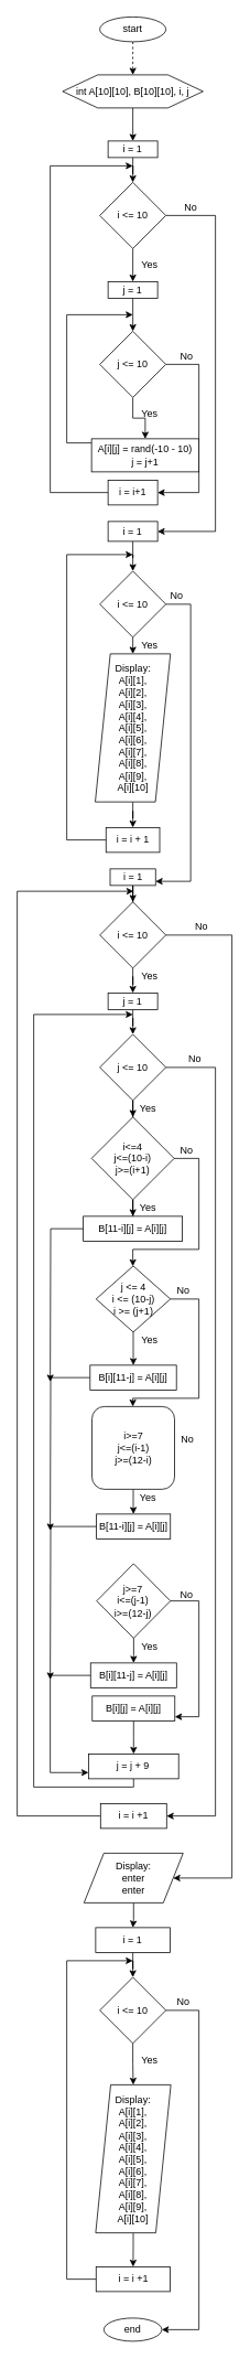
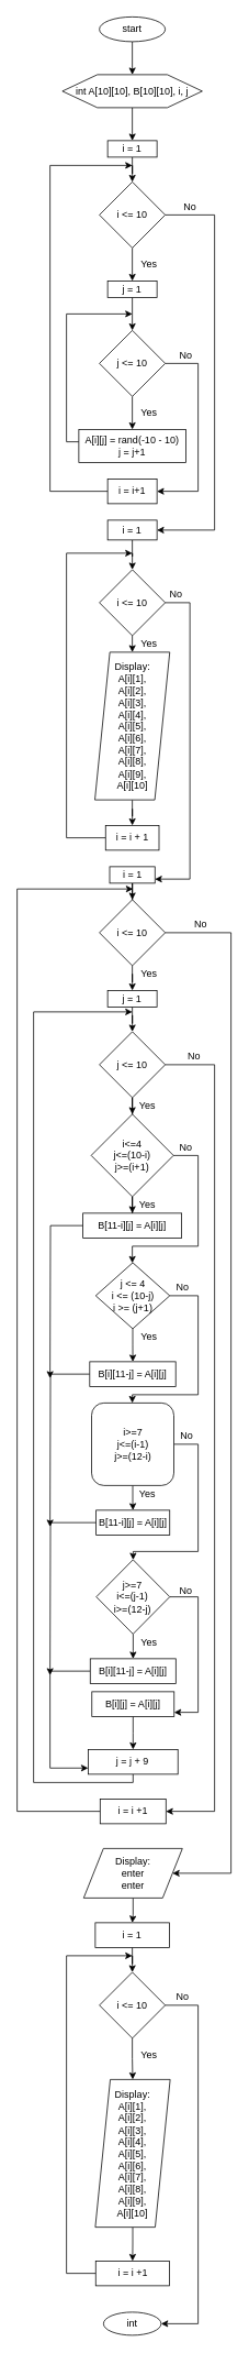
  <mxCell id="0" />
  <mxCell id="1" parent="0" />
- <mxCell id="2" style="edgeStyle=orthogonalEdgeStyle;rounded=0;orthogonalLoop=1;jettySize=auto;html=1;dashed=1;" edge="1" parent="1" source="3" target="5"><mxGeometry relative="1" as="geometry"><mxPoint x="160" y="80" as="targetPoint" /></mxGeometry></mxCell>
+ <mxCell id="2" style="edgeStyle=orthogonalEdgeStyle;rounded=0;orthogonalLoop=1;jettySize=auto;html=1;" edge="1" parent="1" source="3" target="5"><mxGeometry relative="1" as="geometry"><mxPoint x="160" y="80" as="targetPoint" /></mxGeometry></mxCell>
  <mxCell id="3" value="start" style="ellipse;whiteSpace=wrap;html=1;" vertex="1" parent="1"><mxGeometry x="120" y="20" width="80" height="30" as="geometry" /></mxCell>
  <mxCell id="4" style="edgeStyle=orthogonalEdgeStyle;rounded=0;orthogonalLoop=1;jettySize=auto;html=1;" edge="1" parent="1" source="5" target="7"><mxGeometry relative="1" as="geometry"><mxPoint x="160" y="190" as="targetPoint" /></mxGeometry></mxCell>
  <mxCell id="5" value="int A[10][10], B[10][10], i, j" style="shape=hexagon;perimeter=hexagonPerimeter2;whiteSpace=wrap;html=1;" vertex="1" parent="1"><mxGeometry x="75" y="90" width="170" height="40" as="geometry" /></mxCell>
  <mxCell id="6" style="edgeStyle=orthogonalEdgeStyle;rounded=0;orthogonalLoop=1;jettySize=auto;html=1;" edge="1" parent="1" source="7" target="10"><mxGeometry relative="1" as="geometry"><mxPoint x="160" y="220" as="targetPoint" /></mxGeometry></mxCell>
  <mxCell id="7" value="i = 1" style="rounded=0;whiteSpace=wrap;html=1;" vertex="1" parent="1"><mxGeometry x="130" y="170" width="60" height="20" as="geometry" /></mxCell>
  <mxCell id="8" style="edgeStyle=orthogonalEdgeStyle;rounded=0;orthogonalLoop=1;jettySize=auto;html=1;exitX=0.5;exitY=1;exitDx=0;exitDy=0;entryX=0.5;entryY=0;entryDx=0;entryDy=0;" edge="1" parent="1" source="10" target="13"><mxGeometry relative="1" as="geometry"><mxPoint x="160" y="330" as="targetPoint" /><Array as="points" /></mxGeometry></mxCell>
  <mxCell id="9" style="edgeStyle=orthogonalEdgeStyle;rounded=0;orthogonalLoop=1;jettySize=auto;html=1;" edge="1" parent="1" source="10" target="24"><mxGeometry relative="1" as="geometry"><mxPoint x="280" y="666" as="targetPoint" /><Array as="points"><mxPoint x="260" y="260" /><mxPoint x="260" y="642" /></Array></mxGeometry></mxCell>
  <mxCell id="10" value="i &amp;lt;= 10" style="rhombus;whiteSpace=wrap;html=1;" vertex="1" parent="1"><mxGeometry x="120" y="220" width="80" height="80" as="geometry" /></mxCell>
  <mxCell id="11" value="Yes" style="text;html=1;align=center;verticalAlign=middle;resizable=0;points=[];autosize=1;" vertex="1" parent="1"><mxGeometry x="160" y="310" width="40" height="20" as="geometry" /></mxCell>
  <mxCell id="12" style="edgeStyle=orthogonalEdgeStyle;rounded=0;orthogonalLoop=1;jettySize=auto;html=1;" edge="1" parent="1" source="13" target="16"><mxGeometry relative="1" as="geometry"><mxPoint x="160" y="380" as="targetPoint" /></mxGeometry></mxCell>
  <mxCell id="13" value="j = 1" style="rounded=0;whiteSpace=wrap;html=1;" vertex="1" parent="1"><mxGeometry x="130" y="340" width="60" height="20" as="geometry" /></mxCell>
  <mxCell id="14" style="edgeStyle=orthogonalEdgeStyle;rounded=0;orthogonalLoop=1;jettySize=auto;html=1;" edge="1" parent="1" source="16" target="18"><mxGeometry relative="1" as="geometry"><mxPoint x="160" y="490" as="targetPoint" /></mxGeometry></mxCell>
  <mxCell id="15" style="edgeStyle=orthogonalEdgeStyle;rounded=0;orthogonalLoop=1;jettySize=auto;html=1;" edge="1" parent="1" source="16" target="22"><mxGeometry relative="1" as="geometry"><mxPoint x="240" y="600" as="targetPoint" /><Array as="points"><mxPoint x="240" y="440" /><mxPoint x="240" y="595" /></Array></mxGeometry></mxCell>
  <mxCell id="16" value="j &amp;lt;= 10" style="rhombus;whiteSpace=wrap;html=1;" vertex="1" parent="1"><mxGeometry x="120" y="400" width="80" height="80" as="geometry" /></mxCell>
  <mxCell id="17" style="edgeStyle=orthogonalEdgeStyle;rounded=0;orthogonalLoop=1;jettySize=auto;html=1;" edge="1" parent="1" source="18"><mxGeometry relative="1" as="geometry"><mxPoint x="160" y="380" as="targetPoint" /><Array as="points"><mxPoint x="80" y="535" /><mxPoint x="80" y="380" /></Array></mxGeometry></mxCell>
- <mxCell id="18" value="A[i][j] = rand(-10 - 10)&lt;br&gt;j = j+1" style="rounded=0;whiteSpace=wrap;html=1;" vertex="1" parent="1"><mxGeometry x="110" y="530" width="130" height="40" as="geometry" /></mxCell>
+ <mxCell id="18" value="A[i][j] = rand(-10 - 10)&lt;br&gt;j = j+1" style="rounded=0;whiteSpace=wrap;html=1;" vertex="1" parent="1"><mxGeometry x="95" y="520" width="130" height="40" as="geometry" /></mxCell>
  <mxCell id="19" value="Yes" style="text;html=1;align=center;verticalAlign=middle;resizable=0;points=[];autosize=1;" vertex="1" parent="1"><mxGeometry x="160" y="490" width="40" height="20" as="geometry" /></mxCell>
  <mxCell id="20" value="No" style="text;html=1;align=center;verticalAlign=middle;resizable=0;points=[];autosize=1;" vertex="1" parent="1"><mxGeometry x="210" y="420" width="30" height="20" as="geometry" /></mxCell>
  <mxCell id="21" style="edgeStyle=orthogonalEdgeStyle;rounded=0;orthogonalLoop=1;jettySize=auto;html=1;" edge="1" parent="1" source="22"><mxGeometry relative="1" as="geometry"><mxPoint x="160" y="200" as="targetPoint" /><Array as="points"><mxPoint x="60" y="595" /><mxPoint x="60" y="200" /></Array></mxGeometry></mxCell>
  <mxCell id="22" value="i = i+1" style="rounded=0;whiteSpace=wrap;html=1;" vertex="1" parent="1"><mxGeometry x="130" y="580" width="60" height="30" as="geometry" /></mxCell>
  <mxCell id="23" style="edgeStyle=orthogonalEdgeStyle;rounded=0;orthogonalLoop=1;jettySize=auto;html=1;" edge="1" parent="1" source="24" target="28"><mxGeometry relative="1" as="geometry"><mxPoint x="160" y="700" as="targetPoint" /></mxGeometry></mxCell>
  <mxCell id="24" value="i = 1" style="rounded=0;whiteSpace=wrap;html=1;" vertex="1" parent="1"><mxGeometry x="130" y="630" width="60" height="24" as="geometry" /></mxCell>
  <mxCell id="25" value="No" style="text;html=1;align=center;verticalAlign=middle;resizable=0;points=[];autosize=1;" vertex="1" parent="1"><mxGeometry x="215" y="240" width="30" height="20" as="geometry" /></mxCell>
  <mxCell id="26" style="edgeStyle=orthogonalEdgeStyle;rounded=0;orthogonalLoop=1;jettySize=auto;html=1;exitX=0.5;exitY=1;exitDx=0;exitDy=0;entryX=0.5;entryY=0;entryDx=0;entryDy=0;" edge="1" parent="1" source="28" target="41"><mxGeometry relative="1" as="geometry"><mxPoint x="159" y="791" as="targetPoint" /></mxGeometry></mxCell>
  <mxCell id="27" style="edgeStyle=orthogonalEdgeStyle;rounded=0;orthogonalLoop=1;jettySize=auto;html=1;" edge="1" parent="1" source="28" target="46"><mxGeometry relative="1" as="geometry"><mxPoint x="230" y="1040" as="targetPoint" /><Array as="points"><mxPoint x="230" y="730" /><mxPoint x="230" y="1065" /></Array></mxGeometry></mxCell>
  <mxCell id="28" value="i &amp;lt;= 10" style="rhombus;whiteSpace=wrap;html=1;" vertex="1" parent="1"><mxGeometry x="120" y="690" width="80" height="80" as="geometry" /></mxCell>
  <mxCell id="29" style="edgeStyle=orthogonalEdgeStyle;rounded=0;orthogonalLoop=1;jettySize=auto;html=1;" edge="1" parent="1" source="30" target="33"><mxGeometry relative="1" as="geometry"><mxPoint x="160" y="850" as="targetPoint" /></mxGeometry></mxCell>
  <mxCell id="30" value="j = 1" style="rounded=0;whiteSpace=wrap;html=1;" vertex="1" parent="1"><mxGeometry x="130" y="1200" width="60" height="20" as="geometry" /></mxCell>
  <mxCell id="31" style="edgeStyle=orthogonalEdgeStyle;rounded=0;orthogonalLoop=1;jettySize=auto;html=1;" edge="1" parent="1" source="33" target="37"><mxGeometry relative="1" as="geometry"><mxPoint x="160" y="970" as="targetPoint" /></mxGeometry></mxCell>
  <mxCell id="32" style="edgeStyle=orthogonalEdgeStyle;rounded=0;orthogonalLoop=1;jettySize=auto;html=1;" edge="1" parent="1" source="33" target="80"><mxGeometry relative="1" as="geometry"><mxPoint x="260" y="2209" as="targetPoint" /><Array as="points"><mxPoint x="260" y="1290" /><mxPoint x="260" y="2195" /></Array></mxGeometry></mxCell>
  <mxCell id="33" value="j &amp;lt;= 10" style="rhombus;whiteSpace=wrap;html=1;" vertex="1" parent="1"><mxGeometry x="120" y="1250" width="80" height="80" as="geometry" /></mxCell>
  <mxCell id="34" value="Yes" style="text;html=1;align=center;verticalAlign=middle;resizable=0;points=[];autosize=1;" vertex="1" parent="1"><mxGeometry x="157.5" y="1330" width="40" height="20" as="geometry" /></mxCell>
  <mxCell id="35" style="edgeStyle=orthogonalEdgeStyle;rounded=0;orthogonalLoop=1;jettySize=auto;html=1;" edge="1" parent="1" source="37" target="39"><mxGeometry relative="1" as="geometry"><mxPoint x="160" y="1100" as="targetPoint" /></mxGeometry></mxCell>
  <mxCell id="36" style="edgeStyle=orthogonalEdgeStyle;rounded=0;orthogonalLoop=1;jettySize=auto;html=1;" edge="1" parent="1" source="37" target="55"><mxGeometry relative="1" as="geometry"><mxPoint x="240" y="1530" as="targetPoint" /><Array as="points"><mxPoint x="240" y="1400" /><mxPoint x="240" y="1510" /><mxPoint x="160" y="1510" /></Array></mxGeometry></mxCell>
  <mxCell id="37" value="i&amp;lt;=4&lt;br&gt;j&amp;lt;=(10-i)&lt;br&gt;j&amp;gt;=(i+1)" style="rhombus;whiteSpace=wrap;html=1;" vertex="1" parent="1"><mxGeometry x="110" y="1350" width="100" height="100" as="geometry" /></mxCell>
  <mxCell id="38" style="edgeStyle=orthogonalEdgeStyle;rounded=0;orthogonalLoop=1;jettySize=auto;html=1;" edge="1" parent="1" source="39"><mxGeometry relative="1" as="geometry"><mxPoint x="60" y="1670" as="targetPoint" /></mxGeometry></mxCell>
  <mxCell id="39" value="B[11-i][j] = A[i][j]" style="rounded=0;whiteSpace=wrap;html=1;" vertex="1" parent="1"><mxGeometry x="100" y="1470" width="120" height="30" as="geometry" /></mxCell>
  <mxCell id="40" style="edgeStyle=orthogonalEdgeStyle;rounded=0;orthogonalLoop=1;jettySize=auto;html=1;" edge="1" parent="1" source="41" target="44"><mxGeometry relative="1" as="geometry"><mxPoint x="160" y="990" as="targetPoint" /></mxGeometry></mxCell>
  <mxCell id="41" value="Display:&lt;br&gt;A[i][1],&lt;br&gt;A[i][2],&lt;br&gt;A[i][3],&lt;br&gt;A[i][4],&lt;br&gt;A[i][5],&lt;br&gt;A[i][6],&lt;br&gt;A[i][7],&lt;br&gt;A[i][8],&lt;br&gt;A[i][9],&lt;br&gt;A[i][10]" style="shape=parallelogram;perimeter=parallelogramPerimeter;whiteSpace=wrap;html=1;" vertex="1" parent="1"><mxGeometry x="114.5" y="790" width="91" height="179" as="geometry" /></mxCell>
  <mxCell id="42" value="Yes" style="text;html=1;align=center;verticalAlign=middle;resizable=0;points=[];autosize=1;" vertex="1" parent="1"><mxGeometry x="160" y="770" width="40" height="20" as="geometry" /></mxCell>
  <mxCell id="43" style="edgeStyle=orthogonalEdgeStyle;rounded=0;orthogonalLoop=1;jettySize=auto;html=1;" edge="1" parent="1" source="44"><mxGeometry relative="1" as="geometry"><mxPoint x="160" y="670" as="targetPoint" /><Array as="points"><mxPoint x="80" y="1015" /><mxPoint x="80" y="670" /></Array></mxGeometry></mxCell>
  <mxCell id="44" value="i = i + 1" style="rounded=0;whiteSpace=wrap;html=1;" vertex="1" parent="1"><mxGeometry x="127.5" y="1000" width="65" height="30" as="geometry" /></mxCell>
  <mxCell id="45" style="edgeStyle=orthogonalEdgeStyle;rounded=0;orthogonalLoop=1;jettySize=auto;html=1;" edge="1" parent="1" source="46" target="50"><mxGeometry relative="1" as="geometry"><mxPoint x="160" y="1100" as="targetPoint" /></mxGeometry></mxCell>
  <mxCell id="46" value="i = 1" style="rounded=0;whiteSpace=wrap;html=1;" vertex="1" parent="1"><mxGeometry x="132.5" y="1050" width="55" height="20" as="geometry" /></mxCell>
  <mxCell id="47" value="No" style="text;html=1;align=center;verticalAlign=middle;resizable=0;points=[];autosize=1;" vertex="1" parent="1"><mxGeometry x="197.5" y="710" width="30" height="20" as="geometry" /></mxCell>
  <mxCell id="48" style="edgeStyle=orthogonalEdgeStyle;rounded=0;orthogonalLoop=1;jettySize=auto;html=1;entryX=0.5;entryY=0;entryDx=0;entryDy=0;" edge="1" parent="1" source="50" target="30"><mxGeometry relative="1" as="geometry" /></mxCell>
  <mxCell id="49" style="edgeStyle=orthogonalEdgeStyle;rounded=0;orthogonalLoop=1;jettySize=auto;html=1;" edge="1" parent="1" source="50" target="83"><mxGeometry relative="1" as="geometry"><mxPoint x="280" y="2257" as="targetPoint" /><Array as="points"><mxPoint x="280" y="1130" /><mxPoint x="280" y="2270" /></Array></mxGeometry></mxCell>
  <mxCell id="50" value="i &amp;lt;= 10" style="rhombus;whiteSpace=wrap;html=1;" vertex="1" parent="1"><mxGeometry x="120" y="1090" width="80" height="80" as="geometry" /></mxCell>
  <mxCell id="51" value="Yes" style="text;html=1;align=center;verticalAlign=middle;resizable=0;points=[];autosize=1;" vertex="1" parent="1"><mxGeometry x="160" y="1170" width="40" height="20" as="geometry" /></mxCell>
  <mxCell id="52" value="Yes" style="text;html=1;align=center;verticalAlign=middle;resizable=0;points=[];autosize=1;" vertex="1" parent="1"><mxGeometry x="157.5" y="1450" width="40" height="20" as="geometry" /></mxCell>
  <mxCell id="53" style="edgeStyle=orthogonalEdgeStyle;rounded=0;orthogonalLoop=1;jettySize=auto;html=1;" edge="1" parent="1" source="55" target="58"><mxGeometry relative="1" as="geometry"><mxPoint x="160.5" y="1650" as="targetPoint" /></mxGeometry></mxCell>
  <mxCell id="54" style="edgeStyle=orthogonalEdgeStyle;rounded=0;orthogonalLoop=1;jettySize=auto;html=1;" edge="1" parent="1" source="55" target="63"><mxGeometry relative="1" as="geometry"><mxPoint x="240" y="1730" as="targetPoint" /><Array as="points"><mxPoint x="240" y="1570" /><mxPoint x="240" y="1690" /><mxPoint x="160" y="1690" /></Array></mxGeometry></mxCell>
  <mxCell id="55" value="j &amp;lt;= 4&lt;br&gt;i &amp;lt;= (10-j)&lt;br&gt;i &amp;gt;= (j+1)" style="rhombus;whiteSpace=wrap;html=1;" vertex="1" parent="1"><mxGeometry x="115.5" y="1530" width="90" height="80" as="geometry" /></mxCell>
  <mxCell id="56" value="Yes" style="text;html=1;align=center;verticalAlign=middle;resizable=0;points=[];autosize=1;" vertex="1" parent="1"><mxGeometry x="160" y="1610" width="40" height="20" as="geometry" /></mxCell>
  <mxCell id="57" style="edgeStyle=orthogonalEdgeStyle;rounded=0;orthogonalLoop=1;jettySize=auto;html=1;" edge="1" parent="1" source="58"><mxGeometry relative="1" as="geometry"><mxPoint x="60" y="1850" as="targetPoint" /></mxGeometry></mxCell>
  <mxCell id="58" value="B[i][11-j] = A[i][j]" style="rounded=0;whiteSpace=wrap;html=1;" vertex="1" parent="1"><mxGeometry x="108.25" y="1650" width="104.5" height="30" as="geometry" /></mxCell>
  <mxCell id="59" value="No" style="text;html=1;align=center;verticalAlign=middle;resizable=0;points=[];autosize=1;" vertex="1" parent="1"><mxGeometry x="210" y="1380" width="30" height="20" as="geometry" /></mxCell>
  <mxCell id="60" value="No" style="text;html=1;align=center;verticalAlign=middle;resizable=0;points=[];autosize=1;" vertex="1" parent="1"><mxGeometry x="205.5" y="1550" width="30" height="20" as="geometry" /></mxCell>
  <mxCell id="61" style="edgeStyle=orthogonalEdgeStyle;rounded=0;orthogonalLoop=1;jettySize=auto;html=1;" edge="1" parent="1" source="63" target="66"><mxGeometry relative="1" as="geometry"><mxPoint x="160.5" y="1840" as="targetPoint" /></mxGeometry></mxCell>
+ <mxCell id="62" style="edgeStyle=orthogonalEdgeStyle;rounded=0;orthogonalLoop=1;jettySize=auto;html=1;" edge="1" parent="1" source="63" target="69"><mxGeometry relative="1" as="geometry"><mxPoint x="240" y="1910" as="targetPoint" /><Array as="points"><mxPoint x="240" y="1750" /><mxPoint x="240" y="1880" /><mxPoint x="161" y="1880" /></Array></mxGeometry></mxCell>
  <mxCell id="63" value="i&amp;gt;=7&lt;br&gt;j&amp;lt;=(i-1)&lt;br&gt;j&amp;gt;=(12-i)" style="whiteSpace=wrap;html=1;rounded=1;" vertex="1" parent="1"><mxGeometry x="110.5" y="1700" width="100" height="100" as="geometry" /></mxCell>
  <mxCell id="64" value="Yes" style="text;html=1;align=center;verticalAlign=middle;resizable=0;points=[];autosize=1;" vertex="1" parent="1"><mxGeometry x="157.5" y="1800" width="40" height="20" as="geometry" /></mxCell>
  <mxCell id="65" style="edgeStyle=orthogonalEdgeStyle;rounded=0;orthogonalLoop=1;jettySize=auto;html=1;" edge="1" parent="1" source="66"><mxGeometry relative="1" as="geometry"><mxPoint x="60" y="2030" as="targetPoint" /></mxGeometry></mxCell>
  <mxCell id="66" value="B[11-i][j] = A[i][j]" style="rounded=0;whiteSpace=wrap;html=1;" vertex="1" parent="1"><mxGeometry x="116" y="1830" width="89.5" height="30" as="geometry" /></mxCell>
  <mxCell id="67" style="edgeStyle=orthogonalEdgeStyle;rounded=0;orthogonalLoop=1;jettySize=auto;html=1;" edge="1" parent="1" source="69" target="73"><mxGeometry relative="1" as="geometry"><mxPoint x="160.875" y="2020" as="targetPoint" /></mxGeometry></mxCell>
  <mxCell id="68" style="edgeStyle=orthogonalEdgeStyle;rounded=0;orthogonalLoop=1;jettySize=auto;html=1;" edge="1" parent="1" source="69" target="76"><mxGeometry relative="1" as="geometry"><mxPoint x="240" y="2116" as="targetPoint" /><Array as="points"><mxPoint x="240" y="1935" /><mxPoint x="240" y="2075" /></Array></mxGeometry></mxCell>
  <mxCell id="69" value="j&amp;gt;=7&lt;br&gt;i&amp;lt;=(j-1)&lt;br&gt;i&amp;gt;=(12-j)" style="rhombus;whiteSpace=wrap;html=1;" vertex="1" parent="1"><mxGeometry x="116.25" y="1890" width="89.25" height="90" as="geometry" /></mxCell>
  <mxCell id="70" value="No" style="text;html=1;align=center;verticalAlign=middle;resizable=0;points=[];autosize=1;" vertex="1" parent="1"><mxGeometry x="210.5" y="1730" width="30" height="20" as="geometry" /></mxCell>
  <mxCell id="71" value="Yes" style="text;html=1;align=center;verticalAlign=middle;resizable=0;points=[];autosize=1;" vertex="1" parent="1"><mxGeometry x="160" y="1980" width="40" height="20" as="geometry" /></mxCell>
  <mxCell id="72" style="edgeStyle=orthogonalEdgeStyle;rounded=0;orthogonalLoop=1;jettySize=auto;html=1;entryX=0;entryY=0.75;entryDx=0;entryDy=0;" edge="1" parent="1" source="73" target="78"><mxGeometry relative="1" as="geometry"><mxPoint x="107" y="2200" as="targetPoint" /><Array as="points"><mxPoint x="60" y="2025" /><mxPoint x="60" y="2143" /></Array></mxGeometry></mxCell>
  <mxCell id="73" value="B[i][11-j] = A[i][j]" style="rounded=0;whiteSpace=wrap;html=1;" vertex="1" parent="1"><mxGeometry x="108.84" y="2010" width="104.06" height="30" as="geometry" /></mxCell>
  <mxCell id="74" value="No" style="text;html=1;align=center;verticalAlign=middle;resizable=0;points=[];autosize=1;" vertex="1" parent="1"><mxGeometry x="210" y="1918" width="30" height="20" as="geometry" /></mxCell>
  <mxCell id="75" style="edgeStyle=orthogonalEdgeStyle;rounded=0;orthogonalLoop=1;jettySize=auto;html=1;" edge="1" parent="1" source="76" target="78"><mxGeometry relative="1" as="geometry"><mxPoint x="155" y="2170" as="targetPoint" /></mxGeometry></mxCell>
  <mxCell id="76" value="B[i][j] = A[i][j]" style="rounded=0;whiteSpace=wrap;html=1;" vertex="1" parent="1"><mxGeometry x="110.88" y="2050" width="100" height="30" as="geometry" /></mxCell>
  <mxCell id="77" style="edgeStyle=orthogonalEdgeStyle;rounded=0;orthogonalLoop=1;jettySize=auto;html=1;" edge="1" parent="1" source="78"><mxGeometry relative="1" as="geometry"><mxPoint x="160" y="1226" as="targetPoint" /><Array as="points"><mxPoint x="161" y="2160" /><mxPoint x="40" y="2160" /><mxPoint x="40" y="1226" /></Array></mxGeometry></mxCell>
  <mxCell id="78" value="j = j + 9" style="rounded=0;whiteSpace=wrap;html=1;" vertex="1" parent="1"><mxGeometry x="106.32" y="2120" width="109.12" height="30" as="geometry" /></mxCell>
  <mxCell id="79" style="edgeStyle=orthogonalEdgeStyle;rounded=0;orthogonalLoop=1;jettySize=auto;html=1;" edge="1" parent="1" source="80"><mxGeometry relative="1" as="geometry"><mxPoint x="160.88" y="1077" as="targetPoint" /><Array as="points"><mxPoint x="20" y="2195" /><mxPoint x="20" y="1077" /></Array></mxGeometry></mxCell>
  <mxCell id="80" value="i = i +1" style="rounded=0;whiteSpace=wrap;html=1;" vertex="1" parent="1"><mxGeometry x="120.88" y="2180" width="80" height="30" as="geometry" /></mxCell>
  <mxCell id="81" value="No" style="text;html=1;align=center;verticalAlign=middle;resizable=0;points=[];autosize=1;" vertex="1" parent="1"><mxGeometry x="220" y="1270" width="30" height="20" as="geometry" /></mxCell>
  <mxCell id="82" style="edgeStyle=orthogonalEdgeStyle;rounded=0;orthogonalLoop=1;jettySize=auto;html=1;" edge="1" parent="1" source="83" target="86"><mxGeometry relative="1" as="geometry"><mxPoint x="160.88" y="2340" as="targetPoint" /></mxGeometry></mxCell>
  <mxCell id="83" value="Display:&lt;br&gt;enter&lt;br&gt;enter" style="shape=parallelogram;perimeter=parallelogramPerimeter;whiteSpace=wrap;html=1;" vertex="1" parent="1"><mxGeometry x="100.88" y="2240" width="120" height="60" as="geometry" /></mxCell>
  <mxCell id="84" value="No" style="text;html=1;align=center;verticalAlign=middle;resizable=0;points=[];autosize=1;" vertex="1" parent="1"><mxGeometry x="227.5" y="1110" width="30" height="20" as="geometry" /></mxCell>
  <mxCell id="85" style="edgeStyle=orthogonalEdgeStyle;rounded=0;orthogonalLoop=1;jettySize=auto;html=1;" edge="1" parent="1" source="86" target="89"><mxGeometry relative="1" as="geometry"><mxPoint x="160" y="2400" as="targetPoint" /></mxGeometry></mxCell>
  <mxCell id="86" value="i = 1" style="rounded=0;whiteSpace=wrap;html=1;" vertex="1" parent="1"><mxGeometry x="115" y="2330" width="90" height="30" as="geometry" /></mxCell>
  <mxCell id="87" style="edgeStyle=orthogonalEdgeStyle;rounded=0;orthogonalLoop=1;jettySize=auto;html=1;entryX=0.5;entryY=0;entryDx=0;entryDy=0;" edge="1" parent="1" source="89" target="92"><mxGeometry relative="1" as="geometry"><mxPoint x="160" y="2520" as="targetPoint" /></mxGeometry></mxCell>
  <mxCell id="88" style="edgeStyle=orthogonalEdgeStyle;rounded=0;orthogonalLoop=1;jettySize=auto;html=1;" edge="1" parent="1" source="89" target="95"><mxGeometry relative="1" as="geometry"><mxPoint x="240" y="2842" as="targetPoint" /><Array as="points"><mxPoint x="240" y="2430" /><mxPoint x="240" y="2816" /></Array></mxGeometry></mxCell>
  <mxCell id="89" value="i &amp;lt;= 10" style="rhombus;whiteSpace=wrap;html=1;" vertex="1" parent="1"><mxGeometry x="120" y="2390" width="80" height="80" as="geometry" /></mxCell>
  <mxCell id="90" value="Yes" style="text;html=1;align=center;verticalAlign=middle;resizable=0;points=[];autosize=1;" vertex="1" parent="1"><mxGeometry x="160" y="2480" width="40" height="20" as="geometry" /></mxCell>
  <mxCell id="91" style="edgeStyle=orthogonalEdgeStyle;rounded=0;orthogonalLoop=1;jettySize=auto;html=1;" edge="1" parent="1" source="92" target="94"><mxGeometry relative="1" as="geometry"><mxPoint x="160.5" y="2740" as="targetPoint" /></mxGeometry></mxCell>
  <mxCell id="92" value="Display:&lt;br&gt;A[i][1],&lt;br&gt;A[i][2],&lt;br&gt;A[i][3],&lt;br&gt;A[i][4],&lt;br&gt;A[i][5],&lt;br&gt;A[i][6],&lt;br&gt;A[i][7],&lt;br&gt;A[i][8],&lt;br&gt;A[i][9],&lt;br&gt;A[i][10]" style="shape=parallelogram;perimeter=parallelogramPerimeter;whiteSpace=wrap;html=1;" vertex="1" parent="1"><mxGeometry x="115" y="2520" width="91" height="179" as="geometry" /></mxCell>
  <mxCell id="93" style="edgeStyle=orthogonalEdgeStyle;rounded=0;orthogonalLoop=1;jettySize=auto;html=1;" edge="1" parent="1" source="94"><mxGeometry relative="1" as="geometry"><mxPoint x="160" y="2370" as="targetPoint" /><Array as="points"><mxPoint x="80" y="2755" /><mxPoint x="80" y="2370" /></Array></mxGeometry></mxCell>
  <mxCell id="94" value="i = i +1" style="rounded=0;whiteSpace=wrap;html=1;" vertex="1" parent="1"><mxGeometry x="115.5" y="2740" width="89.5" height="30" as="geometry" /></mxCell>
- <mxCell id="95" value="end" style="ellipse;whiteSpace=wrap;html=1;" vertex="1" parent="1"><mxGeometry x="125" y="2802" width="70" height="28" as="geometry" /></mxCell>
+ <mxCell id="95" value="int" style="ellipse;whiteSpace=wrap;html=1;" vertex="1" parent="1"><mxGeometry x="125" y="2802" width="70" height="28" as="geometry" /></mxCell>
  <mxCell id="96" value="No" style="text;html=1;align=center;verticalAlign=middle;resizable=0;points=[];autosize=1;" vertex="1" parent="1"><mxGeometry x="206" y="2410" width="30" height="20" as="geometry" /></mxCell>
